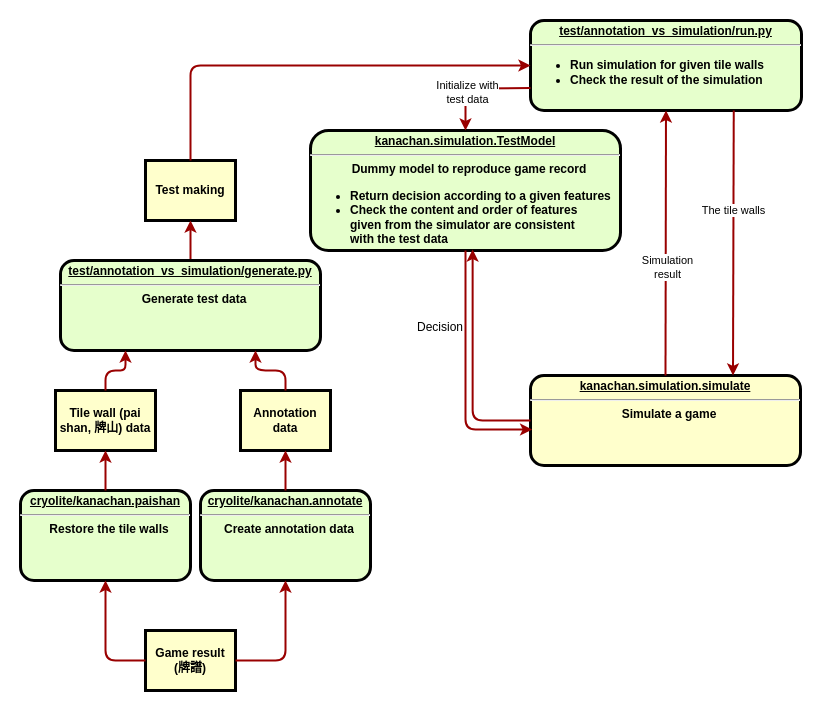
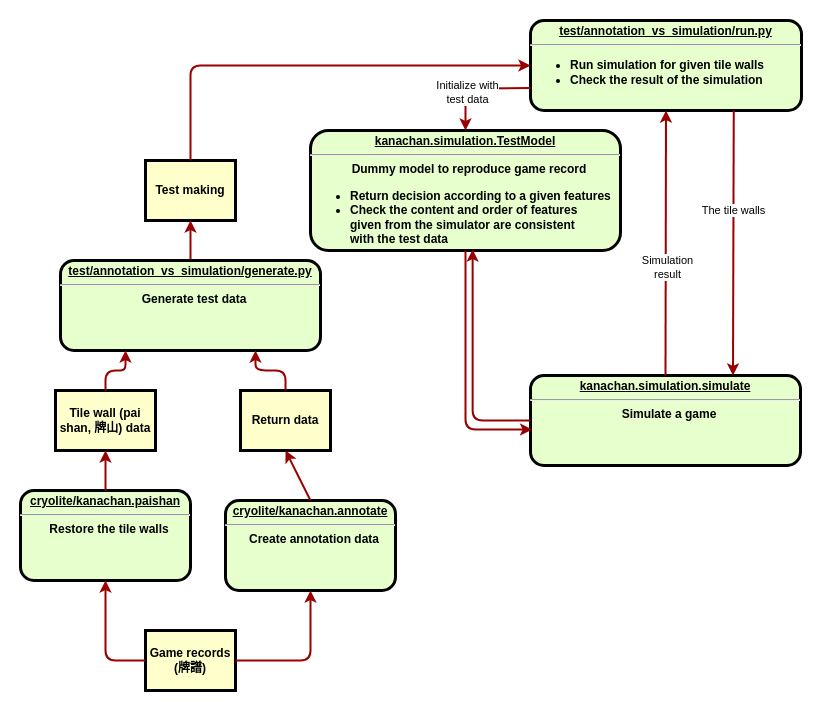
  <mxCell id="0" />
  <mxCell id="1" parent="0" />
  <mxCell id="2" value="&lt;p style=&quot;margin: 0px ; margin-top: 4px ; text-align: center ; text-decoration: underline&quot;&gt;test/annotation_vs_simulation/run.py&lt;/p&gt;&lt;hr&gt;&lt;p style=&quot;margin: 0px ; margin-left: 8px&quot;&gt;&lt;/p&gt;&lt;ul&gt;&lt;li style=&quot;text-align: left&quot;&gt;Run simulation for given tile walls&lt;/li&gt;&lt;li style=&quot;text-align: left&quot;&gt;Check the result of the simulation&lt;/li&gt;&lt;/ul&gt;&lt;p&gt;&lt;/p&gt;" style="verticalAlign=middle;align=center;overflow=fill;fontSize=12;fontFamily=Helvetica;html=1;rounded=1;fontStyle=1;strokeWidth=3;fillColor=#E6FFCC" parent="1" vertex="1"><mxGeometry x="530" y="20" width="271" height="90" as="geometry" /></mxCell>
  <mxCell id="3" value="Test making" style="whiteSpace=wrap;align=center;verticalAlign=middle;fontStyle=1;strokeWidth=3;fillColor=#FFFFCC" parent="1" vertex="1"><mxGeometry x="145" y="160" width="90" height="60" as="geometry" /></mxCell>
  <mxCell id="4" value="Tile wall (pai shan, 牌山) data" style="whiteSpace=wrap;align=center;verticalAlign=middle;fontStyle=1;strokeWidth=3;fillColor=#FFFFCC" parent="1" vertex="1"><mxGeometry x="55" y="390" width="100" height="60" as="geometry" /></mxCell>
  <mxCell id="5" value="&lt;p style=&quot;margin: 0px ; margin-top: 4px ; text-align: center ; text-decoration: underline&quot;&gt;&lt;strong&gt;kanachan.simulation.TestModel&lt;/strong&gt;&lt;/p&gt;&lt;hr&gt;&lt;p style=&quot;margin: 0px ; margin-left: 8px&quot;&gt;Dummy model to reproduce game record&lt;/p&gt;&lt;p style=&quot;margin: 0px ; margin-left: 8px&quot;&gt;&lt;/p&gt;&lt;ul&gt;&lt;li style=&quot;text-align: left&quot;&gt;Return decision according to a given features&lt;/li&gt;&lt;li style=&quot;text-align: left&quot;&gt;Check the content and order of features&lt;br&gt;given from the simulator are consistent&lt;br&gt;with the test data&lt;/li&gt;&lt;/ul&gt;&lt;p&gt;&lt;/p&gt;" style="verticalAlign=middle;align=center;overflow=fill;fontSize=12;fontFamily=Helvetica;html=1;rounded=1;fontStyle=1;strokeWidth=3;fillColor=#E6FFCC" parent="1" vertex="1"><mxGeometry x="310" y="130" width="310" height="120" as="geometry" /></mxCell>
- <mxCell id="6" value="&lt;p style=&quot;margin: 0px ; margin-top: 4px ; text-align: center ; text-decoration: underline&quot;&gt;&lt;strong&gt;kanachan.simulation.simulate&lt;/strong&gt;&lt;/p&gt;&lt;hr&gt;&lt;p style=&quot;margin: 0px ; margin-left: 8px&quot;&gt;Simulate a game&lt;/p&gt;" style="verticalAlign=middle;align=center;overflow=fill;fontSize=12;fontFamily=Helvetica;html=1;rounded=1;fontStyle=1;strokeWidth=3;fillColor=#ffffcc;" parent="1" vertex="1"><mxGeometry x="530" y="375" width="270" height="90" as="geometry" /></mxCell>
+ <mxCell id="6" value="&lt;p style=&quot;margin: 0px ; margin-top: 4px ; text-align: center ; text-decoration: underline&quot;&gt;&lt;strong&gt;kanachan.simulation.simulate&lt;/strong&gt;&lt;/p&gt;&lt;hr&gt;&lt;p style=&quot;margin: 0px ; margin-left: 8px&quot;&gt;Simulate a game&lt;/p&gt;" style="verticalAlign=middle;align=center;overflow=fill;fontSize=12;fontFamily=Helvetica;html=1;rounded=1;fontStyle=1;strokeWidth=3;fillColor=#E6FFCC" parent="1" vertex="1"><mxGeometry x="530" y="375" width="270" height="90" as="geometry" /></mxCell>
  <mxCell id="7" value="&lt;p style=&quot;margin: 0px ; margin-top: 4px ; text-align: center ; text-decoration: underline&quot;&gt;cryolite/kanachan.paishan&lt;/p&gt;&lt;hr&gt;&lt;p style=&quot;margin: 0px ; margin-left: 8px&quot;&gt;Restore the tile walls&lt;/p&gt;" style="verticalAlign=middle;align=center;overflow=fill;fontSize=12;fontFamily=Helvetica;html=1;rounded=1;fontStyle=1;strokeWidth=3;fillColor=#E6FFCC" parent="1" vertex="1"><mxGeometry x="20" y="490" width="170" height="90" as="geometry" /></mxCell>
- <mxCell id="8" value="Game result&#10;(牌譜)" style="whiteSpace=wrap;align=center;verticalAlign=middle;fontStyle=1;strokeWidth=3;fillColor=#FFFFCC" parent="1" vertex="1"><mxGeometry x="145" y="630" width="90" height="60" as="geometry" /></mxCell>
- <mxCell id="9" value="Annotation data" style="whiteSpace=wrap;align=center;verticalAlign=middle;fontStyle=1;strokeWidth=3;fillColor=#FFFFCC" parent="1" vertex="1"><mxGeometry x="240" y="390" width="90" height="60" as="geometry" /></mxCell>
+ <mxCell id="8" value="Game records&#10;(牌譜)" style="whiteSpace=wrap;align=center;verticalAlign=middle;fontStyle=1;strokeWidth=3;fillColor=#FFFFCC" parent="1" vertex="1"><mxGeometry x="145" y="630" width="90" height="60" as="geometry" /></mxCell>
+ <mxCell id="9" value="Return data" style="whiteSpace=wrap;align=center;verticalAlign=middle;fontStyle=1;strokeWidth=3;fillColor=#FFFFCC" parent="1" vertex="1"><mxGeometry x="240" y="390" width="90" height="60" as="geometry" /></mxCell>
  <mxCell id="10" value="" style="edgeStyle=none;noEdgeStyle=1;strokeColor=#990000;strokeWidth=2;exitX=0.5;exitY=0;exitDx=0;exitDy=0;entryX=0.5;entryY=1;entryDx=0;entryDy=0;" parent="1" source="15" target="3" edge="1"><mxGeometry width="100" height="100" relative="1" as="geometry"><mxPoint x="20" y="230" as="sourcePoint" /><mxPoint x="120" y="130" as="targetPoint" /></mxGeometry></mxCell>
- <mxCell id="11" value="&lt;p style=&quot;margin: 0px ; margin-top: 4px ; text-align: center ; text-decoration: underline&quot;&gt;&lt;strong&gt;cryolite/kanachan.annotate&lt;/strong&gt;&lt;/p&gt;&lt;hr&gt;&lt;p style=&quot;margin: 0px ; margin-left: 8px&quot;&gt;Create annotation data&lt;/p&gt;" style="verticalAlign=middle;align=center;overflow=fill;fontSize=12;fontFamily=Helvetica;html=1;rounded=1;fontStyle=1;strokeWidth=3;fillColor=#E6FFCC" parent="1" vertex="1"><mxGeometry x="200" y="490" width="170" height="90" as="geometry" /></mxCell>
+ <mxCell id="11" value="&lt;p style=&quot;margin: 0px ; margin-top: 4px ; text-align: center ; text-decoration: underline&quot;&gt;&lt;strong&gt;cryolite/kanachan.annotate&lt;/strong&gt;&lt;/p&gt;&lt;hr&gt;&lt;p style=&quot;margin: 0px ; margin-left: 8px&quot;&gt;Create annotation data&lt;/p&gt;" style="verticalAlign=middle;align=center;overflow=fill;fontSize=12;fontFamily=Helvetica;html=1;rounded=1;fontStyle=1;strokeWidth=3;fillColor=#E6FFCC" parent="1" vertex="1"><mxGeometry x="225" y="500" width="170" height="90" as="geometry" /></mxCell>
  <mxCell id="12" value="" style="edgeStyle=elbowEdgeStyle;elbow=vertical;strokeColor=#990000;strokeWidth=2;entryX=0.5;entryY=1;entryDx=0;entryDy=0;exitX=0;exitY=0.5;exitDx=0;exitDy=0;" parent="1" source="8" target="7" edge="1"><mxGeometry width="100" height="100" relative="1" as="geometry"><mxPoint x="340" y="660" as="sourcePoint" /><mxPoint x="170" y="620" as="targetPoint" /><Array as="points"><mxPoint x="105" y="660" /></Array></mxGeometry></mxCell>
  <mxCell id="13" value="" style="edgeStyle=none;noEdgeStyle=1;strokeColor=#990000;strokeWidth=2;exitX=0.5;exitY=0;exitDx=0;exitDy=0;entryX=0.5;entryY=1;entryDx=0;entryDy=0;" edge="1" parent="1" source="11" target="9"><mxGeometry width="100" height="100" relative="1" as="geometry"><mxPoint x="385" y="640" as="sourcePoint" /><mxPoint x="385" y="590" as="targetPoint" /></mxGeometry></mxCell>
  <mxCell id="14" value="" style="edgeStyle=none;noEdgeStyle=1;strokeColor=#990000;strokeWidth=2;exitX=0.5;exitY=0;exitDx=0;exitDy=0;entryX=0.5;entryY=1;entryDx=0;entryDy=0;" edge="1" parent="1" source="7" target="4"><mxGeometry width="100" height="100" relative="1" as="geometry"><mxPoint x="385" y="500" as="sourcePoint" /><mxPoint x="385" y="430" as="targetPoint" /></mxGeometry></mxCell>
  <mxCell id="15" value="&lt;p style=&quot;margin: 0px ; margin-top: 4px ; text-align: center ; text-decoration: underline&quot;&gt;test/annotation_vs_simulation/generate.py&lt;/p&gt;&lt;hr&gt;&lt;p style=&quot;margin: 0px ; margin-left: 8px&quot;&gt;Generate test data&lt;/p&gt;" style="verticalAlign=middle;align=center;overflow=fill;fontSize=12;fontFamily=Helvetica;html=1;rounded=1;fontStyle=1;strokeWidth=3;fillColor=#E6FFCC" vertex="1" parent="1"><mxGeometry x="60" y="260" width="260" height="90" as="geometry" /></mxCell>
  <mxCell id="16" value="" style="edgeStyle=elbowEdgeStyle;elbow=vertical;entryX=0.25;entryY=1;strokeColor=#990000;strokeWidth=2;exitX=0.5;exitY=0;exitDx=0;exitDy=0;entryDx=0;entryDy=0;" edge="1" parent="1" source="4" target="15"><mxGeometry width="100" height="100" relative="1" as="geometry"><mxPoint x="200.75" y="411" as="sourcePoint" /><mxPoint x="299.25" y="290" as="targetPoint" /></mxGeometry></mxCell>
  <mxCell id="17" value="" style="edgeStyle=elbowEdgeStyle;elbow=vertical;entryX=0.75;entryY=1;strokeColor=#990000;strokeWidth=2;exitX=0.5;exitY=0;exitDx=0;exitDy=0;entryDx=0;entryDy=0;" edge="1" parent="1" source="9" target="15"><mxGeometry width="100" height="100" relative="1" as="geometry"><mxPoint x="145" y="370" as="sourcePoint" /><mxPoint x="195" y="310" as="targetPoint" /></mxGeometry></mxCell>
  <mxCell id="18" value="" style="edgeStyle=elbowEdgeStyle;elbow=vertical;strokeColor=#990000;strokeWidth=2;entryX=0.5;entryY=1;entryDx=0;entryDy=0;exitX=1;exitY=0.5;exitDx=0;exitDy=0;" edge="1" parent="1" source="8" target="11"><mxGeometry width="100" height="100" relative="1" as="geometry"><mxPoint x="215" y="670" as="sourcePoint" /><mxPoint x="145" y="590" as="targetPoint" /><Array as="points"><mxPoint x="290" y="660" /><mxPoint x="375" y="660" /></Array></mxGeometry></mxCell>
  <mxCell id="19" value="" style="edgeStyle=elbowEdgeStyle;elbow=vertical;strokeColor=#990000;strokeWidth=2;entryX=0;entryY=0.5;entryDx=0;entryDy=0;exitX=0.5;exitY=0;exitDx=0;exitDy=0;" edge="1" parent="1" source="3" target="2"><mxGeometry width="100" height="100" relative="1" as="geometry"><mxPoint x="215" y="670" as="sourcePoint" /><mxPoint x="145" y="590" as="targetPoint" /><Array as="points"><mxPoint x="250" y="65" /><mxPoint x="290" y="40" /><mxPoint x="330" y="60" /></Array></mxGeometry></mxCell>
  <mxCell id="20" value="" style="edgeStyle=none;noEdgeStyle=1;strokeColor=#990000;strokeWidth=2;exitX=0.75;exitY=1;exitDx=0;exitDy=0;entryX=0.75;entryY=0;entryDx=0;entryDy=0;" edge="1" parent="1" source="2" target="6"><mxGeometry width="100" height="100" relative="1" as="geometry"><mxPoint x="260" y="270" as="sourcePoint" /><mxPoint x="733" y="370" as="targetPoint" /></mxGeometry></mxCell>
  <mxCell id="21" value="The tile walls" style="edgeLabel;html=1;align=center;verticalAlign=middle;resizable=0;points=[];" vertex="1" connectable="0" parent="20"><mxGeometry x="-0.177" relative="1" as="geometry"><mxPoint y="-9" as="offset" /></mxGeometry></mxCell>
  <mxCell id="22" value="" style="edgeStyle=elbowEdgeStyle;elbow=vertical;strokeColor=#990000;strokeWidth=2;entryX=0.5;entryY=0;entryDx=0;entryDy=0;exitX=0;exitY=0.75;exitDx=0;exitDy=0;" edge="1" parent="1" source="2" target="5"><mxGeometry width="100" height="100" relative="1" as="geometry"><mxPoint x="200" y="170" as="sourcePoint" /><mxPoint x="540" y="75" as="targetPoint" /><Array as="points"><mxPoint x="450" y="88" /><mxPoint x="300" y="50" /><mxPoint x="340" y="70" /></Array></mxGeometry></mxCell>
  <mxCell id="23" value="Initialize with&lt;br&gt;test data" style="edgeLabel;html=1;align=center;verticalAlign=middle;resizable=0;points=[];" vertex="1" connectable="0" parent="22"><mxGeometry x="0.256" y="1" relative="1" as="geometry"><mxPoint y="1" as="offset" /></mxGeometry></mxCell>
  <mxCell id="24" value="" style="edgeStyle=elbowEdgeStyle;elbow=vertical;strokeColor=#990000;strokeWidth=2;entryX=0.523;entryY=0.992;entryDx=0;entryDy=0;entryPerimeter=0;exitX=0;exitY=0.5;exitDx=0;exitDy=0;" edge="1" parent="1" source="6" target="5"><mxGeometry width="100" height="100" relative="1" as="geometry"><mxPoint x="530" y="410" as="sourcePoint" /><mxPoint x="465" y="342.5" as="targetPoint" /><Array as="points"><mxPoint x="472" y="420" /><mxPoint x="340" y="282.5" /></Array></mxGeometry></mxCell>
  <mxCell id="25" value="" style="edgeStyle=elbowEdgeStyle;elbow=vertical;strokeColor=#990000;strokeWidth=2;entryX=0.006;entryY=0.6;entryDx=0;entryDy=0;exitX=0.5;exitY=1;exitDx=0;exitDy=0;entryPerimeter=0;" edge="1" parent="1" source="5" target="6"><mxGeometry width="100" height="100" relative="1" as="geometry"><mxPoint x="545.5" y="407.5" as="sourcePoint" /><mxPoint x="482.13" y="259.04" as="targetPoint" /><Array as="points"><mxPoint x="465" y="429" /><mxPoint x="310" y="272.5" /><mxPoint x="350" y="292.5" /></Array></mxGeometry></mxCell>
  <mxCell id="26" value="" style="edgeStyle=none;noEdgeStyle=1;strokeColor=#990000;strokeWidth=2;exitX=0.5;exitY=0;exitDx=0;exitDy=0;entryX=0.5;entryY=1;entryDx=0;entryDy=0;" edge="1" parent="1" source="6" target="2"><mxGeometry width="100" height="100" relative="1" as="geometry"><mxPoint x="743.25" y="120" as="sourcePoint" /><mxPoint x="740.5" y="385" as="targetPoint" /></mxGeometry></mxCell>
  <mxCell id="27" value="Simulation&lt;br&gt;result" style="edgeLabel;html=1;align=center;verticalAlign=middle;resizable=0;points=[];" vertex="1" connectable="0" parent="26"><mxGeometry x="-0.177" relative="1" as="geometry"><mxPoint x="1" as="offset" /></mxGeometry></mxCell>
- <mxCell id="28" value="Decision" style="text;html=1;align=right;verticalAlign=middle;resizable=0;points=[];autosize=1;strokeColor=none;fillColor=none;" vertex="1" parent="1"><mxGeometry x="404" y="317" width="60" height="20" as="geometry" /></mxCell>
